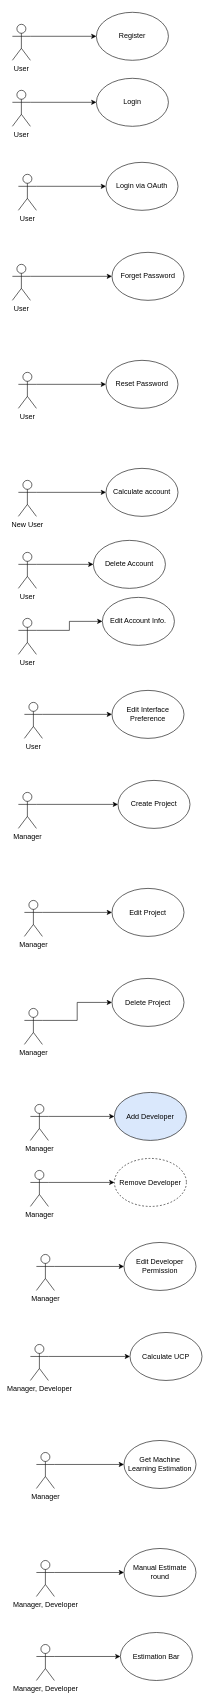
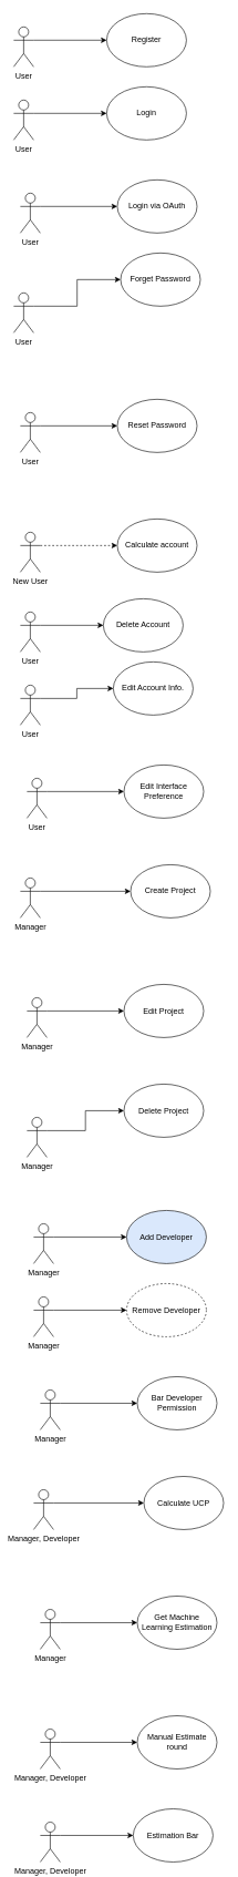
  <mxCell id="0" />
  <mxCell id="1" parent="0" />
  <mxCell id="2" style="edgeStyle=orthogonalEdgeStyle;rounded=0;orthogonalLoop=1;jettySize=auto;html=1;exitX=1;exitY=0.333;exitDx=0;exitDy=0;exitPerimeter=0;" edge="1" parent="1" source="3" target="4"><mxGeometry relative="1" as="geometry" /></mxCell>
  <mxCell id="3" value="User" style="shape=umlActor;verticalLabelPosition=bottom;verticalAlign=top;html=1;outlineConnect=0;" vertex="1" parent="1"><mxGeometry x="20" y="40" width="30" height="60" as="geometry" /></mxCell>
  <mxCell id="4" value="Register" style="ellipse;whiteSpace=wrap;html=1;" vertex="1" parent="1"><mxGeometry x="160" y="20" width="120" height="80" as="geometry" /></mxCell>
  <mxCell id="5" style="edgeStyle=orthogonalEdgeStyle;rounded=0;orthogonalLoop=1;jettySize=auto;html=1;exitX=1;exitY=0.333;exitDx=0;exitDy=0;exitPerimeter=0;" edge="1" source="6" target="7" parent="1"><mxGeometry relative="1" as="geometry" /></mxCell>
  <mxCell id="6" value="User" style="shape=umlActor;verticalLabelPosition=bottom;verticalAlign=top;html=1;outlineConnect=0;" vertex="1" parent="1"><mxGeometry x="20" y="150" width="30" height="60" as="geometry" /></mxCell>
  <mxCell id="7" value="Login" style="ellipse;whiteSpace=wrap;html=1;" vertex="1" parent="1"><mxGeometry x="160" y="130" width="120" height="80" as="geometry" /></mxCell>
  <mxCell id="8" style="edgeStyle=orthogonalEdgeStyle;rounded=0;orthogonalLoop=1;jettySize=auto;html=1;exitX=1;exitY=0.333;exitDx=0;exitDy=0;exitPerimeter=0;" edge="1" source="9" target="10" parent="1"><mxGeometry relative="1" as="geometry" /></mxCell>
  <mxCell id="9" value="User" style="shape=umlActor;verticalLabelPosition=bottom;verticalAlign=top;html=1;outlineConnect=0;" vertex="1" parent="1"><mxGeometry x="30" y="290" width="30" height="60" as="geometry" /></mxCell>
  <mxCell id="10" value="Login via OAuth" style="ellipse;whiteSpace=wrap;html=1;" vertex="1" parent="1"><mxGeometry x="176" y="270" width="120" height="80" as="geometry" /></mxCell>
  <mxCell id="11" style="edgeStyle=orthogonalEdgeStyle;rounded=0;orthogonalLoop=1;jettySize=auto;html=1;exitX=1;exitY=0.333;exitDx=0;exitDy=0;exitPerimeter=0;" edge="1" parent="1" source="12" target="13"><mxGeometry relative="1" as="geometry" /></mxCell>
  <mxCell id="12" value="User" style="shape=umlActor;verticalLabelPosition=bottom;verticalAlign=top;html=1;outlineConnect=0;" vertex="1" parent="1"><mxGeometry x="20" y="440" width="30" height="60" as="geometry" /></mxCell>
- <mxCell id="13" value="Forget Password" style="ellipse;whiteSpace=wrap;html=1;" vertex="1" parent="1"><mxGeometry x="186" y="420" width="120" height="80" as="geometry" /></mxCell>
+ <mxCell id="13" value="Forget Password" style="ellipse;whiteSpace=wrap;html=1;" vertex="1" parent="1"><mxGeometry x="181" y="380" width="120" height="80" as="geometry" /></mxCell>
  <mxCell id="14" style="edgeStyle=orthogonalEdgeStyle;rounded=0;orthogonalLoop=1;jettySize=auto;html=1;exitX=1;exitY=0.333;exitDx=0;exitDy=0;exitPerimeter=0;" edge="1" parent="1" source="15" target="16"><mxGeometry relative="1" as="geometry" /></mxCell>
  <mxCell id="15" value="User" style="shape=umlActor;verticalLabelPosition=bottom;verticalAlign=top;html=1;outlineConnect=0;" vertex="1" parent="1"><mxGeometry x="30" y="620" width="30" height="60" as="geometry" /></mxCell>
  <mxCell id="16" value="Reset Password" style="ellipse;whiteSpace=wrap;html=1;" vertex="1" parent="1"><mxGeometry x="176" y="600" width="120" height="80" as="geometry" /></mxCell>
- <mxCell id="17" style="edgeStyle=orthogonalEdgeStyle;rounded=0;orthogonalLoop=1;jettySize=auto;html=1;exitX=1;exitY=0.333;exitDx=0;exitDy=0;exitPerimeter=0;" edge="1" parent="1" source="18" target="19"><mxGeometry relative="1" as="geometry" /></mxCell>
+ <mxCell id="17" style="edgeStyle=orthogonalEdgeStyle;rounded=0;orthogonalLoop=1;jettySize=auto;html=1;exitX=1;exitY=0.333;exitDx=0;exitDy=0;exitPerimeter=0;dashed=1;" edge="1" parent="1" source="18" target="19"><mxGeometry relative="1" as="geometry" /></mxCell>
  <mxCell id="18" value="New User" style="shape=umlActor;verticalLabelPosition=bottom;verticalAlign=top;html=1;outlineConnect=0;" vertex="1" parent="1"><mxGeometry x="30" y="800" width="30" height="60" as="geometry" /></mxCell>
  <mxCell id="19" value="Calculate account" style="ellipse;whiteSpace=wrap;html=1;" vertex="1" parent="1"><mxGeometry x="176" y="780" width="120" height="80" as="geometry" /></mxCell>
  <mxCell id="20" style="edgeStyle=orthogonalEdgeStyle;rounded=0;orthogonalLoop=1;jettySize=auto;html=1;exitX=1;exitY=0.333;exitDx=0;exitDy=0;exitPerimeter=0;" edge="1" source="21" target="22" parent="1"><mxGeometry relative="1" as="geometry" /></mxCell>
  <mxCell id="21" value="User" style="shape=umlActor;verticalLabelPosition=bottom;verticalAlign=top;html=1;outlineConnect=0;" vertex="1" parent="1"><mxGeometry x="30" y="920" width="30" height="60" as="geometry" /></mxCell>
  <mxCell id="22" value="Delete Account" style="ellipse;whiteSpace=wrap;html=1;" vertex="1" parent="1"><mxGeometry x="155" y="900" width="120" height="80" as="geometry" /></mxCell>
  <mxCell id="23" style="edgeStyle=orthogonalEdgeStyle;rounded=0;orthogonalLoop=1;jettySize=auto;html=1;exitX=1;exitY=0.333;exitDx=0;exitDy=0;exitPerimeter=0;" edge="1" source="24" target="25" parent="1"><mxGeometry relative="1" as="geometry" /></mxCell>
  <mxCell id="24" value="User" style="shape=umlActor;verticalLabelPosition=bottom;verticalAlign=top;html=1;outlineConnect=0;" vertex="1" parent="1"><mxGeometry x="30" y="1030" width="30" height="60" as="geometry" /></mxCell>
  <mxCell id="25" value="Edit Account Info." style="ellipse;whiteSpace=wrap;html=1;" vertex="1" parent="1"><mxGeometry x="170" y="995" width="120" height="80" as="geometry" /></mxCell>
  <mxCell id="26" style="edgeStyle=orthogonalEdgeStyle;rounded=0;orthogonalLoop=1;jettySize=auto;html=1;exitX=1;exitY=0.333;exitDx=0;exitDy=0;exitPerimeter=0;" edge="1" source="27" target="28" parent="1"><mxGeometry relative="1" as="geometry" /></mxCell>
  <mxCell id="27" value="User" style="shape=umlActor;verticalLabelPosition=bottom;verticalAlign=top;html=1;outlineConnect=0;" vertex="1" parent="1"><mxGeometry x="40" y="1170" width="30" height="60" as="geometry" /></mxCell>
  <mxCell id="28" value="Edit Interface Preference" style="ellipse;whiteSpace=wrap;html=1;" vertex="1" parent="1"><mxGeometry x="186" y="1150" width="120" height="80" as="geometry" /></mxCell>
  <mxCell id="29" style="edgeStyle=orthogonalEdgeStyle;rounded=0;orthogonalLoop=1;jettySize=auto;html=1;exitX=1;exitY=0.333;exitDx=0;exitDy=0;exitPerimeter=0;" edge="1" source="30" target="31" parent="1"><mxGeometry relative="1" as="geometry" /></mxCell>
  <mxCell id="30" value="Manager" style="shape=umlActor;verticalLabelPosition=bottom;verticalAlign=top;html=1;outlineConnect=0;" vertex="1" parent="1"><mxGeometry x="30" y="1320" width="30" height="60" as="geometry" /></mxCell>
  <mxCell id="31" value="Create Project" style="ellipse;whiteSpace=wrap;html=1;" vertex="1" parent="1"><mxGeometry x="196" y="1300" width="120" height="80" as="geometry" /></mxCell>
  <mxCell id="32" style="edgeStyle=orthogonalEdgeStyle;rounded=0;orthogonalLoop=1;jettySize=auto;html=1;exitX=1;exitY=0.333;exitDx=0;exitDy=0;exitPerimeter=0;" edge="1" source="33" target="34" parent="1"><mxGeometry relative="1" as="geometry" /></mxCell>
  <mxCell id="33" value="Manager" style="shape=umlActor;verticalLabelPosition=bottom;verticalAlign=top;html=1;outlineConnect=0;" vertex="1" parent="1"><mxGeometry x="40" y="1500" width="30" height="60" as="geometry" /></mxCell>
  <mxCell id="34" value="Edit Project" style="ellipse;whiteSpace=wrap;html=1;" vertex="1" parent="1"><mxGeometry x="186" y="1480" width="120" height="80" as="geometry" /></mxCell>
  <mxCell id="35" style="edgeStyle=orthogonalEdgeStyle;rounded=0;orthogonalLoop=1;jettySize=auto;html=1;exitX=1;exitY=0.333;exitDx=0;exitDy=0;exitPerimeter=0;" edge="1" source="36" target="37" parent="1"><mxGeometry relative="1" as="geometry" /></mxCell>
  <mxCell id="36" value="Manager" style="shape=umlActor;verticalLabelPosition=bottom;verticalAlign=top;html=1;outlineConnect=0;" vertex="1" parent="1"><mxGeometry x="40" y="1680" width="30" height="60" as="geometry" /></mxCell>
  <mxCell id="37" value="Delete Project" style="ellipse;whiteSpace=wrap;html=1;" vertex="1" parent="1"><mxGeometry x="186" y="1630" width="120" height="80" as="geometry" /></mxCell>
  <mxCell id="38" style="edgeStyle=orthogonalEdgeStyle;rounded=0;orthogonalLoop=1;jettySize=auto;html=1;exitX=1;exitY=0.333;exitDx=0;exitDy=0;exitPerimeter=0;" edge="1" source="39" target="40" parent="1"><mxGeometry relative="1" as="geometry" /></mxCell>
  <mxCell id="39" value="Manager" style="shape=umlActor;verticalLabelPosition=bottom;verticalAlign=top;html=1;outlineConnect=0;" vertex="1" parent="1"><mxGeometry x="50" y="1840" width="30" height="60" as="geometry" /></mxCell>
  <mxCell id="40" value="Add Developer" style="ellipse;whiteSpace=wrap;html=1;fillColor=#dae8fc;" vertex="1" parent="1"><mxGeometry x="190" y="1820" width="120" height="80" as="geometry" /></mxCell>
  <mxCell id="41" style="edgeStyle=orthogonalEdgeStyle;rounded=0;orthogonalLoop=1;jettySize=auto;html=1;exitX=1;exitY=0.333;exitDx=0;exitDy=0;exitPerimeter=0;" edge="1" source="42" target="43" parent="1"><mxGeometry relative="1" as="geometry" /></mxCell>
  <mxCell id="42" value="Manager" style="shape=umlActor;verticalLabelPosition=bottom;verticalAlign=top;html=1;outlineConnect=0;" vertex="1" parent="1"><mxGeometry x="50" y="1950" width="30" height="60" as="geometry" /></mxCell>
  <mxCell id="43" value="Remove Developer" style="ellipse;whiteSpace=wrap;html=1;dashed=1;" vertex="1" parent="1"><mxGeometry x="190" y="1930" width="120" height="80" as="geometry" /></mxCell>
  <mxCell id="44" style="edgeStyle=orthogonalEdgeStyle;rounded=0;orthogonalLoop=1;jettySize=auto;html=1;exitX=1;exitY=0.333;exitDx=0;exitDy=0;exitPerimeter=0;" edge="1" source="45" target="46" parent="1"><mxGeometry relative="1" as="geometry" /></mxCell>
  <mxCell id="45" value="Manager" style="shape=umlActor;verticalLabelPosition=bottom;verticalAlign=top;html=1;outlineConnect=0;" vertex="1" parent="1"><mxGeometry x="60" y="2090" width="30" height="60" as="geometry" /></mxCell>
- <mxCell id="46" value="Edit Developer Permission" style="ellipse;whiteSpace=wrap;html=1;" vertex="1" parent="1"><mxGeometry x="206" y="2070" width="120" height="80" as="geometry" /></mxCell>
+ <mxCell id="46" value="Bar Developer Permission" style="ellipse;whiteSpace=wrap;html=1;" vertex="1" parent="1"><mxGeometry x="206" y="2070" width="120" height="80" as="geometry" /></mxCell>
  <mxCell id="47" style="edgeStyle=orthogonalEdgeStyle;rounded=0;orthogonalLoop=1;jettySize=auto;html=1;exitX=1;exitY=0.333;exitDx=0;exitDy=0;exitPerimeter=0;" edge="1" source="48" target="49" parent="1"><mxGeometry relative="1" as="geometry" /></mxCell>
  <mxCell id="48" value="Manager, Developer" style="shape=umlActor;verticalLabelPosition=bottom;verticalAlign=top;html=1;outlineConnect=0;" vertex="1" parent="1"><mxGeometry x="50" y="2240" width="30" height="60" as="geometry" /></mxCell>
  <mxCell id="49" value="Calculate UCP" style="ellipse;whiteSpace=wrap;html=1;" vertex="1" parent="1"><mxGeometry x="216" y="2220" width="120" height="80" as="geometry" /></mxCell>
  <mxCell id="50" style="edgeStyle=orthogonalEdgeStyle;rounded=0;orthogonalLoop=1;jettySize=auto;html=1;exitX=1;exitY=0.333;exitDx=0;exitDy=0;exitPerimeter=0;" edge="1" source="51" target="52" parent="1"><mxGeometry relative="1" as="geometry" /></mxCell>
  <mxCell id="51" value="Manager" style="shape=umlActor;verticalLabelPosition=bottom;verticalAlign=top;html=1;outlineConnect=0;" vertex="1" parent="1"><mxGeometry x="60" y="2420" width="30" height="60" as="geometry" /></mxCell>
  <mxCell id="52" value="Get Machine Learning Estimation" style="ellipse;whiteSpace=wrap;html=1;" vertex="1" parent="1"><mxGeometry x="206" y="2400" width="120" height="80" as="geometry" /></mxCell>
  <mxCell id="53" style="edgeStyle=orthogonalEdgeStyle;rounded=0;orthogonalLoop=1;jettySize=auto;html=1;exitX=1;exitY=0.333;exitDx=0;exitDy=0;exitPerimeter=0;" edge="1" source="54" target="55" parent="1"><mxGeometry relative="1" as="geometry" /></mxCell>
  <mxCell id="54" value="Manager, Developer" style="shape=umlActor;verticalLabelPosition=bottom;verticalAlign=top;html=1;outlineConnect=0;" vertex="1" parent="1"><mxGeometry x="60" y="2600" width="30" height="60" as="geometry" /></mxCell>
  <mxCell id="55" value="Manual Estimate round" style="ellipse;whiteSpace=wrap;html=1;" vertex="1" parent="1"><mxGeometry x="206" y="2580" width="120" height="80" as="geometry" /></mxCell>
  <mxCell id="56" style="edgeStyle=orthogonalEdgeStyle;rounded=0;orthogonalLoop=1;jettySize=auto;html=1;exitX=1;exitY=0.333;exitDx=0;exitDy=0;exitPerimeter=0;" edge="1" source="57" target="58" parent="1"><mxGeometry relative="1" as="geometry" /></mxCell>
  <mxCell id="57" value="Manager, Developer" style="shape=umlActor;verticalLabelPosition=bottom;verticalAlign=top;html=1;outlineConnect=0;" vertex="1" parent="1"><mxGeometry x="60" y="2740" width="30" height="60" as="geometry" /></mxCell>
  <mxCell id="58" value="Estimation Bar" style="ellipse;whiteSpace=wrap;html=1;" vertex="1" parent="1"><mxGeometry x="200" y="2720" width="120" height="80" as="geometry" /></mxCell>
